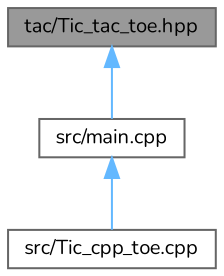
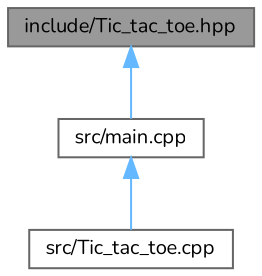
  digraph {
    fontname=Nunito
    node [color=grey40 fillcolor=white fontname=Nunito fontsize=10 shape=box style=filled]
    edge [color=steelblue1 dir=back fontname=Nunito fontsize=10 labelfontname=Helvetica labelfontsize=10 style=solid]
-   n1 [color=gray40 fillcolor=grey60 fontcolor=black height=0.2 label="tac/Tic_tac_toe.hpp" width=0.4]
+   n1 [color=gray40 fillcolor=grey60 fontcolor=black height=0.2 label="include/Tic_tac_toe.hpp" width=0.4]
    n2 [height=0.2 label="src/main.cpp" width=0.4]
-   n3 [height=0.2 label="src/Tic_cpp_toe.cpp" width=0.4]
+   n3 [height=0.2 label="src/Tic_tac_toe.cpp" width=0.4]
    n1 -> n2
    n2 -> n3
  }
